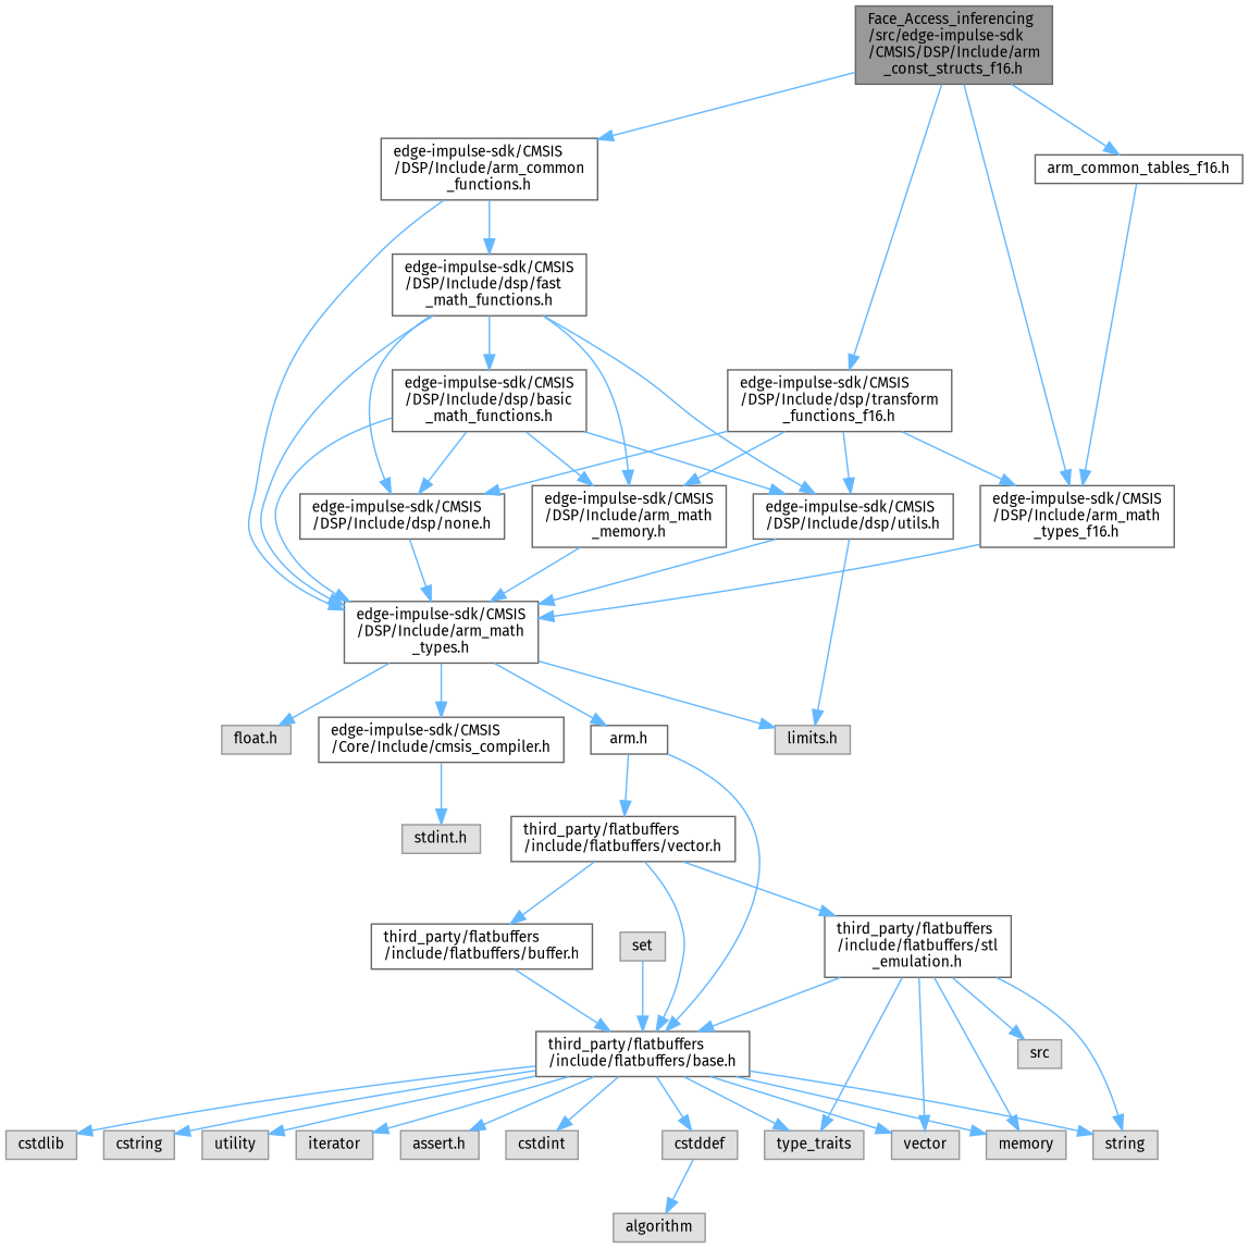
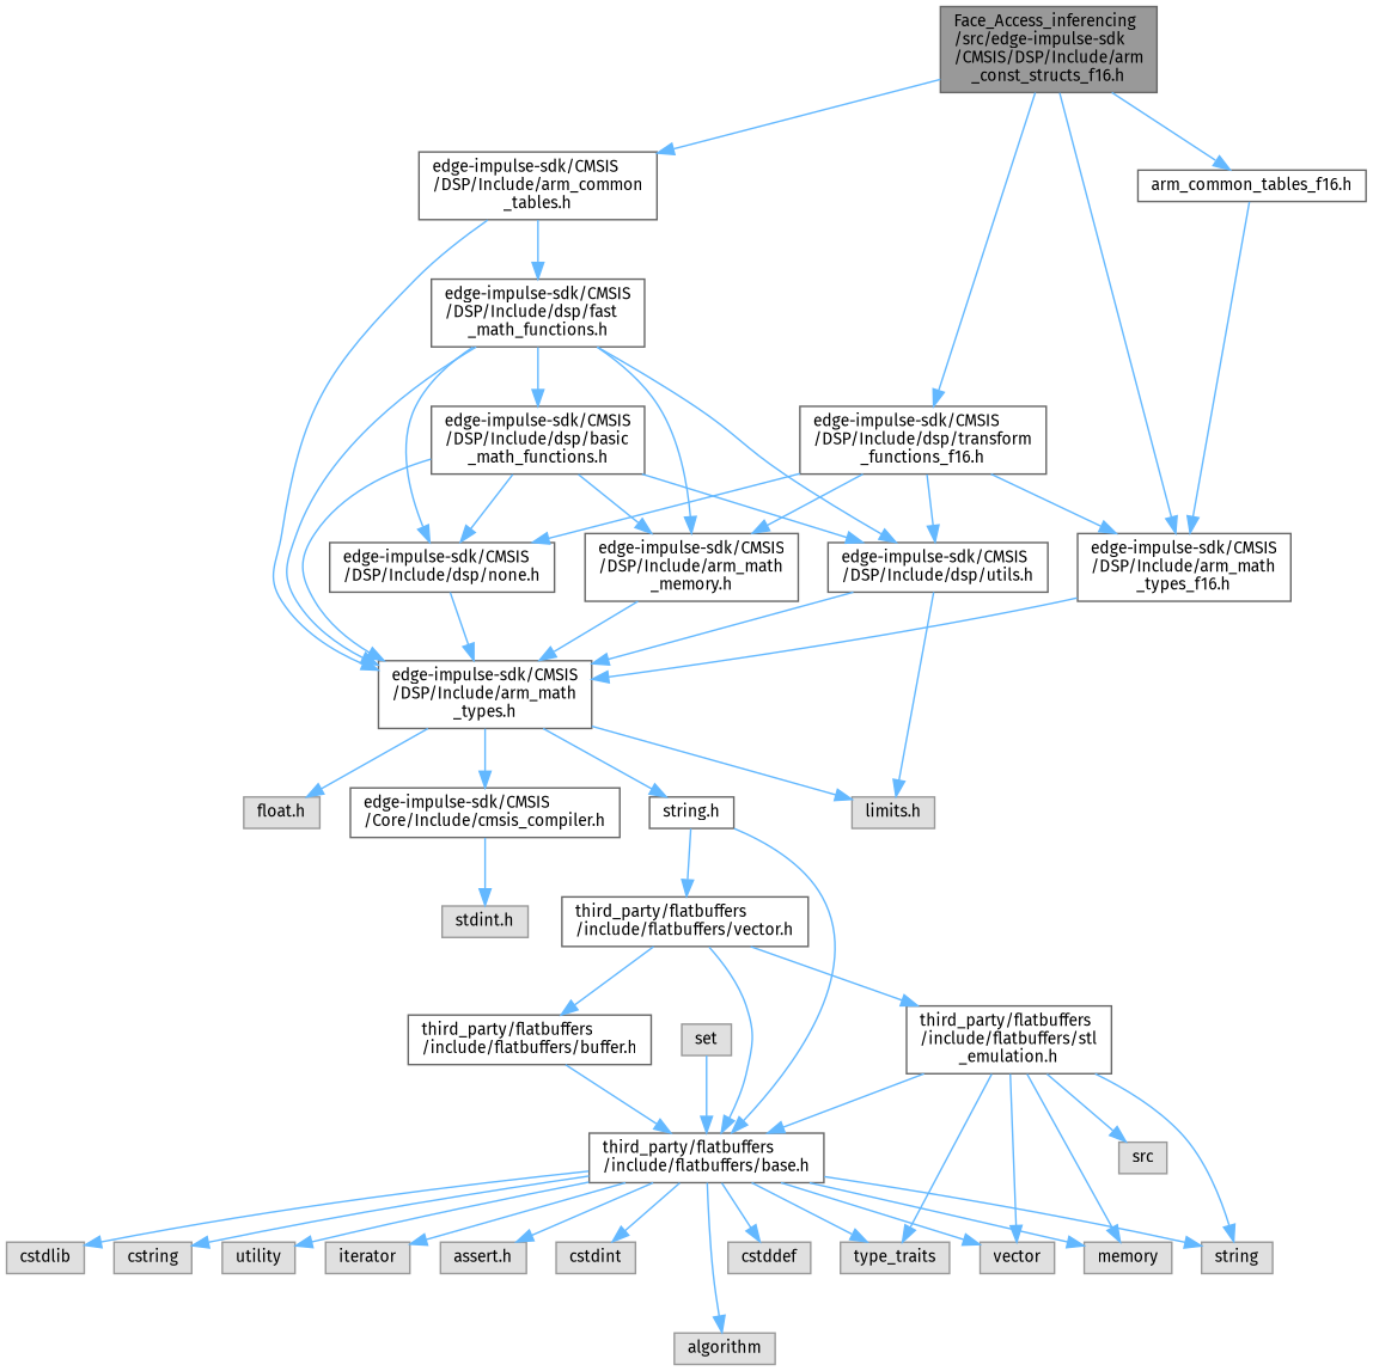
  digraph {
    fontname="Fira Sans"
    node [color=grey60 fillcolor="#E0E0E0" fontname="Fira Sans" fontsize=10 shape=box style=filled]
    edge [color=steelblue1 fontname="Fira Sans" fontsize=10 labelfontname=Helvetica labelfontsize=10 style=solid]
    n1 [color=gray40 fillcolor=grey60 fontcolor=black height=0.2 label="Face_Access_inferencing\l/src/edge-impulse-sdk\l/CMSIS/DSP/Include/arm\l_const_structs_f16.h" width=0.4]
    n2 [color=grey40 fillcolor=white height=0.2 label="edge-impulse-sdk/CMSIS\l/DSP/Include/arm_math\l_types_f16.h" width=0.4]
-   n3 [color=grey40 fillcolor=white height=0.2 label="edge-impulse-sdk/CMSIS\l/DSP/Include/arm_common\l_functions.h" width=0.4]
+   n3 [color=grey40 fillcolor=white height=0.2 label="edge-impulse-sdk/CMSIS\l/DSP/Include/arm_common\l_tables.h" width=0.4]
    n4 [color=grey40 fillcolor=white height=0.2 label="arm_common_tables_f16.h" width=0.4]
    n5 [color=grey40 fillcolor=white height=0.2 label="edge-impulse-sdk/CMSIS\l/DSP/Include/dsp/transform\l_functions_f16.h" width=0.4]
    n6 [color=grey40 fillcolor=white height=0.2 label="edge-impulse-sdk/CMSIS\l/DSP/Include/arm_math\l_types.h" width=0.4]
    n7 [color=grey40 fillcolor=white height=0.2 label="edge-impulse-sdk/CMSIS\l/DSP/Include/dsp/fast\l_math_functions.h" width=0.4]
    n8 [color=grey40 fillcolor=white height=0.2 label="edge-impulse-sdk/CMSIS\l/DSP/Include/arm_math\l_memory.h" width=0.4]
    n9 [color=grey40 fillcolor=white height=0.2 label="edge-impulse-sdk/CMSIS\l/DSP/Include/dsp/none.h" width=0.4]
    n10 [color=grey40 fillcolor=white height=0.2 label="edge-impulse-sdk/CMSIS\l/DSP/Include/dsp/utils.h" width=0.4]
    n11 [color=grey40 fillcolor=white height=0.2 label="edge-impulse-sdk/CMSIS\l/Core/Include/cmsis_compiler.h" width=0.4]
-   n12 [color=grey40 fillcolor=white height=0.2 label="arm.h" width=0.4]
+   n12 [color=grey40 fillcolor=white height=0.2 label="string.h" width=0.4]
    n13 [height=0.2 label="float.h" width=0.4]
    n14 [height=0.2 label="limits.h" width=0.4]
    n15 [height=0.2 label="stdint.h" width=0.4]
    n16 [color=grey40 fillcolor=white height=0.2 label="third_party/flatbuffers\l/include/flatbuffers/base.h" width=0.4]
    n17 [color=grey40 fillcolor=white height=0.2 label="third_party/flatbuffers\l/include/flatbuffers/vector.h" width=0.4]
    n18 [height=0.2 label="assert.h" width=0.4]
    n19 [height=0.2 label=cstdint width=0.4]
    n20 [height=0.2 label=cstddef width=0.4]
    n21 [height=0.2 label=cstdlib width=0.4]
    n22 [height=0.2 label=cstring width=0.4]
    n23 [height=0.2 label=utility width=0.4]
    n24 [height=0.2 label=string width=0.4]
    n25 [height=0.2 label=type_traits width=0.4]
    n26 [height=0.2 label=vector width=0.4]
    n27 [height=0.2 label=algorithm width=0.4]
    n28 [height=0.2 label=iterator width=0.4]
    n29 [height=0.2 label=memory width=0.4]
    n30 [color=grey40 fillcolor=white height=0.2 label="third_party/flatbuffers\l/include/flatbuffers/buffer.h" width=0.4]
    n31 [color=grey40 fillcolor=white height=0.2 label="third_party/flatbuffers\l/include/flatbuffers/stl\l_emulation.h" width=0.4]
    n32 [height=0.2 label=set width=0.4]
    n33 [height=0.2 label=src width=0.4]
    n34 [color=grey40 fillcolor=white height=0.2 label="edge-impulse-sdk/CMSIS\l/DSP/Include/dsp/basic\l_math_functions.h" width=0.4]
    n1 -> n2
    n1 -> n3
    n1 -> n4
    n1 -> n5
    n2 -> n6
    n3 -> n6
    n3 -> n7
    n4 -> n2
    n5 -> n2
    n5 -> n8
    n5 -> n9
    n5 -> n10
    n6 -> n11
    n6 -> n12
    n6 -> n13
    n6 -> n14
    n7 -> n6
    n7 -> n8
    n7 -> n9
    n7 -> n10
    n7 -> n34
    n8 -> n6
    n9 -> n6
    n10 -> n6
    n10 -> n14
    n11 -> n15
    n12 -> n16
    n12 -> n17
    n16 -> n18
    n16 -> n19
    n16 -> n20
    n16 -> n21
    n16 -> n22
    n16 -> n23
    n16 -> n24
    n16 -> n25
    n16 -> n26
-   n20 -> n27
+   n16 -> n27
    n16 -> n28
    n16 -> n29
    n17 -> n16
    n17 -> n30
    n17 -> n31
    n30 -> n16
    n31 -> n16
    n31 -> n24
    n31 -> n25
    n31 -> n26
    n31 -> n29
    n31 -> n33
    n32 -> n16
    n34 -> n6
    n34 -> n8
    n34 -> n9
    n34 -> n10
  }
